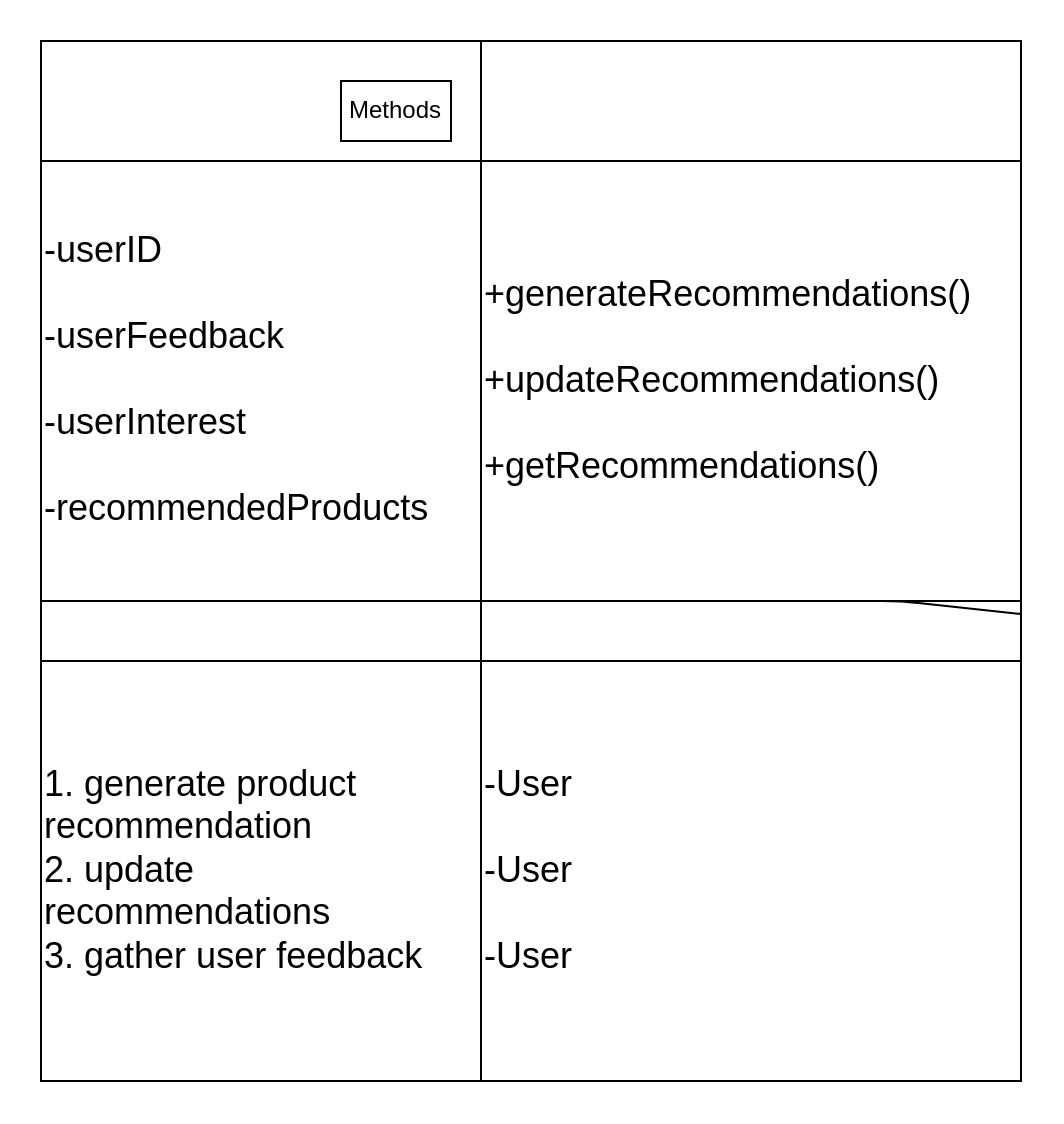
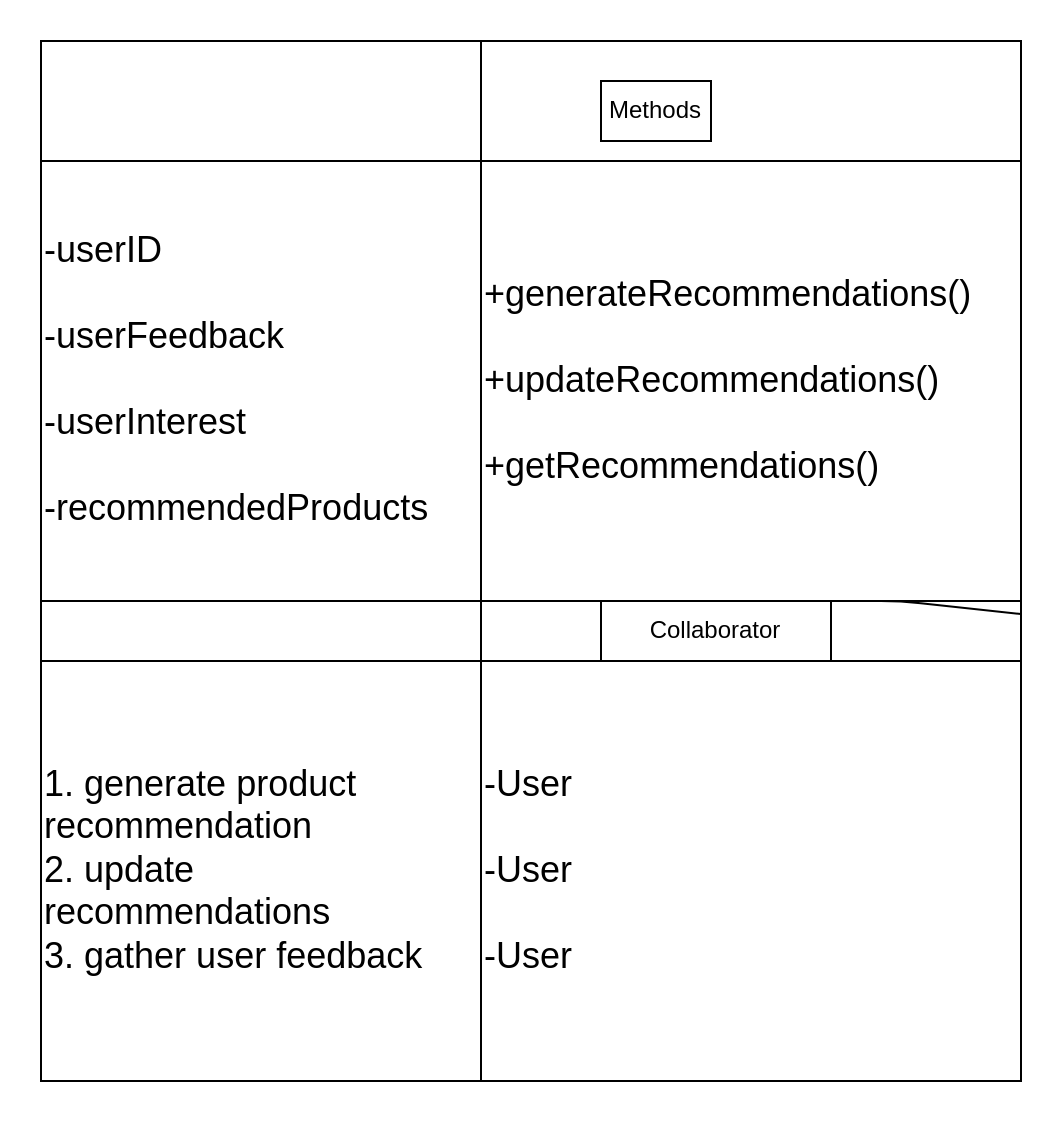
  <mxCell id="0" />
  <mxCell id="1" parent="0" />
  <mxCell id="2" value="" style="shape=internalStorage;whiteSpace=wrap;html=1;backgroundOutline=1;dx=220;dy=60;fillColor=none;strokeColor=#000000;fontColor=#000000;" parent="1" vertex="1"><mxGeometry x="20" y="20" width="490" height="520" as="geometry" /></mxCell>
- <mxCell id="3" value="Methods" style="text;html=1;strokeColor=#000000;fillColor=none;align=center;verticalAlign=middle;whiteSpace=wrap;rounded=0;fontColor=#000000;" parent="1" vertex="1"><mxGeometry x="170" y="40" width="55" height="30" as="geometry" /></mxCell>
+ <mxCell id="3" value="Methods" style="text;html=1;strokeColor=#000000;fillColor=none;align=center;verticalAlign=middle;whiteSpace=wrap;rounded=0;fontColor=#000000;" parent="1" vertex="1"><mxGeometry x="300" y="40" width="55" height="30" as="geometry" /></mxCell>
  <mxCell id="4" value="" style="endArrow=none;html=1;fillColor=none;strokeColor=#000000;fontColor=#000000;" parent="1" target="2" edge="1"><mxGeometry width="50" height="50" relative="1" as="geometry"><mxPoint x="20" y="300" as="sourcePoint" /><mxPoint x="70" y="250" as="targetPoint" /><Array as="points"><mxPoint x="450" y="300" /></Array></mxGeometry></mxCell>
  <mxCell id="5" value="" style="endArrow=none;html=1;fillColor=none;strokeColor=#000000;fontColor=#000000;" parent="1" edge="1"><mxGeometry width="50" height="50" relative="1" as="geometry"><mxPoint x="20" y="330" as="sourcePoint" /><mxPoint x="450" y="330" as="targetPoint" /><Array as="points"><mxPoint x="450" y="330" /></Array></mxGeometry></mxCell>
+ <mxCell id="6" value="Collaborator" style="text;html=1;strokeColor=#000000;fillColor=none;align=center;verticalAlign=middle;whiteSpace=wrap;rounded=0;fontColor=#000000;" parent="1" vertex="1"><mxGeometry x="300" y="300" width="115" height="30" as="geometry" /></mxCell>
  <mxCell id="7" value="&lt;font style=&quot;font-size: 18px;&quot;&gt;-userID&lt;br&gt;&lt;br&gt;-userFeedback&lt;br&gt;&lt;br&gt;-userInterest&lt;br&gt;&lt;br&gt;-recommendedProducts&lt;br&gt;&lt;/font&gt;" style="text;html=1;strokeColor=#000000;fillColor=none;align=left;verticalAlign=middle;whiteSpace=wrap;rounded=0;fontColor=#000000;" parent="1" vertex="1"><mxGeometry x="20" y="80" width="220" height="220" as="geometry" /></mxCell>
  <mxCell id="8" value="&lt;span style=&quot;font-size: 18px;&quot;&gt;+generateRecommendations()&lt;br&gt;&lt;br&gt;+updateRecommendations()&lt;br&gt;&lt;br&gt;+getRecommendations()&lt;br&gt;&lt;/span&gt;" style="text;html=1;strokeColor=#000000;fillColor=none;align=left;verticalAlign=middle;whiteSpace=wrap;rounded=0;fontColor=#000000;" parent="1" vertex="1"><mxGeometry x="240" y="80" width="270" height="220" as="geometry" /></mxCell>
  <mxCell id="9" value="&lt;span style=&quot;font-size: 18px;&quot;&gt;1. generate product recommendation&lt;br&gt;2. update recommendations&amp;nbsp;&lt;br&gt;3. gather user feedback&lt;br&gt;&lt;/span&gt;" style="text;html=1;strokeColor=#000000;fillColor=none;align=left;verticalAlign=middle;whiteSpace=wrap;rounded=0;fontColor=#000000;" parent="1" vertex="1"><mxGeometry x="20" y="330" width="220" height="210" as="geometry" /></mxCell>
  <mxCell id="10" value="&lt;font style=&quot;font-size: 18px;&quot;&gt;-User&lt;br&gt;&lt;br&gt;-User&lt;br&gt;&lt;br&gt;-User&lt;br&gt;&lt;/font&gt;" style="text;html=1;strokeColor=#000000;fillColor=none;align=left;verticalAlign=middle;whiteSpace=wrap;rounded=0;fontColor=#000000;" parent="1" vertex="1"><mxGeometry x="240" y="330" width="270" height="210" as="geometry" /></mxCell>
